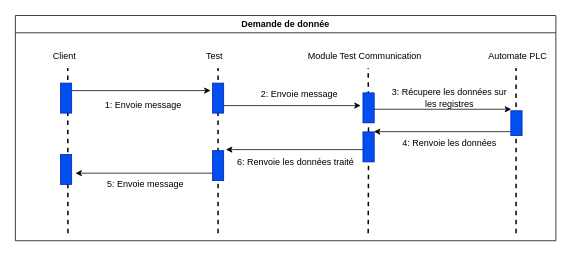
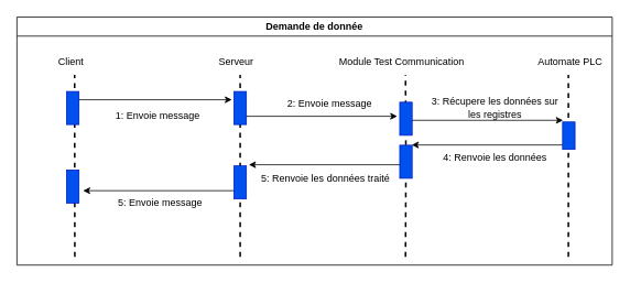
  <mxCell id="0" />
  <mxCell id="1" parent="0" />
  <mxCell id="2" value="" style="edgeStyle=none;orthogonalLoop=1;jettySize=auto;html=1;hachureGap=4;fontFamily=Architects Daughter;fontSource=https%3A%2F%2Ffonts.googleapis.com%2Fcss%3Ffamily%3DArchitects%2BDaughter;fontSize=16;endArrow=none;endFill=0;strokeWidth=2;jumpStyle=none;dashed=1;" parent="1" edge="1"><mxGeometry width="80" relative="1" as="geometry"><mxPoint x="90" y="310" as="sourcePoint" /><mxPoint x="89.74" y="90" as="targetPoint" /></mxGeometry></mxCell>
  <mxCell id="3" value="" style="edgeStyle=none;orthogonalLoop=1;jettySize=auto;html=1;hachureGap=4;fontFamily=Architects Daughter;fontSource=https%3A%2F%2Ffonts.googleapis.com%2Fcss%3Ffamily%3DArchitects%2BDaughter;fontSize=16;endArrow=none;endFill=0;strokeWidth=2;jumpStyle=none;dashed=1;" parent="1" edge="1"><mxGeometry width="80" relative="1" as="geometry"><mxPoint x="290" y="310" as="sourcePoint" /><mxPoint x="290" y="90" as="targetPoint" /><Array as="points" /></mxGeometry></mxCell>
  <mxCell id="4" value="" style="edgeStyle=none;orthogonalLoop=1;jettySize=auto;html=1;hachureGap=4;fontFamily=Architects Daughter;fontSource=https%3A%2F%2Ffonts.googleapis.com%2Fcss%3Ffamily%3DArchitects%2BDaughter;fontSize=16;endArrow=none;endFill=0;strokeWidth=2;jumpStyle=none;dashed=1;startArrow=none;" parent="1" edge="1" source="23"><mxGeometry width="80" relative="1" as="geometry"><mxPoint x="490" y="310" as="sourcePoint" /><mxPoint x="490" y="90" as="targetPoint" /><Array as="points" /></mxGeometry></mxCell>
  <mxCell id="5" value="" style="edgeStyle=none;orthogonalLoop=1;jettySize=auto;html=1;sketch=0;" parent="1" edge="1"><mxGeometry width="100" relative="1" as="geometry"><mxPoint x="90" y="120" as="sourcePoint" /><mxPoint x="280" y="120" as="targetPoint" /><Array as="points" /></mxGeometry></mxCell>
  <mxCell id="6" value="1: Envoie message" style="text;html=1;align=center;verticalAlign=middle;resizable=0;points=[];autosize=1;strokeColor=none;fillColor=none;" parent="1" vertex="1"><mxGeometry x="125" y="125" width="130" height="30" as="geometry" /></mxCell>
  <mxCell id="7" value="Client" style="text;html=1;align=center;verticalAlign=middle;resizable=0;points=[];autosize=1;strokeColor=none;fillColor=none;" parent="1" vertex="1"><mxGeometry x="60" y="60" width="50" height="30" as="geometry" /></mxCell>
- <mxCell id="8" value="Test" style="text;html=1;align=center;verticalAlign=middle;resizable=0;points=[];autosize=1;strokeColor=none;fillColor=none;" parent="1" vertex="1"><mxGeometry x="250" y="60" width="70" height="30" as="geometry" /></mxCell>
+ <mxCell id="8" value="Serveur" style="text;html=1;align=center;verticalAlign=middle;resizable=0;points=[];autosize=1;strokeColor=none;fillColor=none;" parent="1" vertex="1"><mxGeometry x="250" y="60" width="70" height="30" as="geometry" /></mxCell>
  <mxCell id="9" value="Module Test Communication" style="text;html=1;align=center;verticalAlign=middle;resizable=0;points=[];autosize=1;strokeColor=none;fillColor=none;" parent="1" vertex="1"><mxGeometry x="400" y="60" width="170" height="30" as="geometry" /></mxCell>
  <mxCell id="10" value="Demande de donnée" style="swimlane;whiteSpace=wrap;html=1;fillColor=none;strokeColor=default;" parent="1" vertex="1"><mxGeometry x="20" y="20" width="720" height="300" as="geometry"><mxRectangle x="130" y="170" width="160" height="30" as="alternateBounds" /></mxGeometry></mxCell>
  <mxCell id="11" value="" style="whiteSpace=wrap;html=1;fillColor=#0050ef;fontColor=#ffffff;strokeColor=#001DBC;" parent="10" vertex="1"><mxGeometry x="60" y="90" width="15" height="40" as="geometry" /></mxCell>
  <mxCell id="12" value="" style="whiteSpace=wrap;html=1;fillColor=#0050ef;fontColor=#ffffff;strokeColor=#001DBC;" parent="10" vertex="1"><mxGeometry x="262.5" y="90" width="15" height="40" as="geometry" /></mxCell>
  <mxCell id="13" value="" style="whiteSpace=wrap;html=1;fillColor=#0050ef;fontColor=#ffffff;strokeColor=#001DBC;" vertex="1" parent="10"><mxGeometry x="463" y="103" width="15" height="40" as="geometry" /></mxCell>
  <mxCell id="14" value="" style="edgeStyle=none;orthogonalLoop=1;jettySize=auto;html=1;sketch=0;" edge="1" parent="10"><mxGeometry width="100" relative="1" as="geometry"><mxPoint x="277.5" y="120" as="sourcePoint" /><mxPoint x="460" y="120" as="targetPoint" /><Array as="points" /></mxGeometry></mxCell>
  <mxCell id="15" value="2: Envoie message" style="text;html=1;align=center;verticalAlign=middle;resizable=0;points=[];autosize=1;strokeColor=none;fillColor=none;" vertex="1" parent="10"><mxGeometry x="312.5" y="90" width="130" height="30" as="geometry" /></mxCell>
  <mxCell id="16" value="" style="edgeStyle=none;orthogonalLoop=1;jettySize=auto;html=1;hachureGap=4;fontFamily=Architects Daughter;fontSource=https%3A%2F%2Ffonts.googleapis.com%2Fcss%3Ffamily%3DArchitects%2BDaughter;fontSize=16;endArrow=none;endFill=0;strokeWidth=2;jumpStyle=none;dashed=1;" edge="1" parent="10"><mxGeometry width="80" relative="1" as="geometry"><mxPoint x="667" y="290" as="sourcePoint" /><mxPoint x="667" y="70" as="targetPoint" /><Array as="points" /></mxGeometry></mxCell>
  <mxCell id="17" value="Automate PLC" style="text;html=1;align=center;verticalAlign=middle;resizable=0;points=[];autosize=1;strokeColor=none;fillColor=none;" vertex="1" parent="10"><mxGeometry x="619" y="40" width="100" height="30" as="geometry" /></mxCell>
  <mxCell id="18" value="" style="edgeStyle=none;orthogonalLoop=1;jettySize=auto;html=1;sketch=0;" edge="1" parent="10"><mxGeometry width="100" relative="1" as="geometry"><mxPoint x="478.0" y="124.87" as="sourcePoint" /><mxPoint x="660.5" y="124.87" as="targetPoint" /><Array as="points" /></mxGeometry></mxCell>
  <mxCell id="19" value="3: Récupere les données sur &lt;br&gt;les registres" style="text;html=1;align=center;verticalAlign=middle;resizable=0;points=[];autosize=1;strokeColor=none;fillColor=none;" vertex="1" parent="10"><mxGeometry x="488" y="89.87" width="180" height="40" as="geometry" /></mxCell>
  <mxCell id="20" value="" style="whiteSpace=wrap;html=1;fillColor=#0050ef;fontColor=#ffffff;strokeColor=#001DBC;" vertex="1" parent="10"><mxGeometry x="660" y="126.87" width="15" height="33.13" as="geometry" /></mxCell>
  <mxCell id="21" value="" style="whiteSpace=wrap;html=1;fillColor=#0050ef;fontColor=#ffffff;strokeColor=#001DBC;" vertex="1" parent="10"><mxGeometry x="262.5" y="180" width="15" height="40" as="geometry" /></mxCell>
  <mxCell id="22" value="" style="edgeStyle=none;orthogonalLoop=1;jettySize=auto;html=1;sketch=0;startArrow=classic;startFill=1;endArrow=none;endFill=0;" edge="1" parent="10"><mxGeometry width="100" relative="1" as="geometry"><mxPoint x="477.5" y="154.7" as="sourcePoint" /><mxPoint x="660" y="154.7" as="targetPoint" /><Array as="points" /></mxGeometry></mxCell>
  <mxCell id="23" value="" style="whiteSpace=wrap;html=1;fillColor=#0050ef;fontColor=#ffffff;strokeColor=#001DBC;" vertex="1" parent="10"><mxGeometry x="463" y="155" width="15" height="40" as="geometry" /></mxCell>
  <mxCell id="24" value="4: Renvoie les données" style="text;html=1;align=center;verticalAlign=middle;resizable=0;points=[];autosize=1;strokeColor=none;fillColor=none;" vertex="1" parent="10"><mxGeometry x="503" y="155" width="150" height="30" as="geometry" /></mxCell>
  <mxCell id="25" value="" style="edgeStyle=none;orthogonalLoop=1;jettySize=auto;html=1;sketch=0;startArrow=classic;startFill=1;endArrow=none;endFill=0;" edge="1" parent="10"><mxGeometry width="100" relative="1" as="geometry"><mxPoint x="280.5" y="178.63" as="sourcePoint" /><mxPoint x="463" y="178.63" as="targetPoint" /><Array as="points" /></mxGeometry></mxCell>
- <mxCell id="26" value="6: Renvoie les données traité" style="text;html=1;align=center;verticalAlign=middle;resizable=0;points=[];autosize=1;strokeColor=none;fillColor=none;" vertex="1" parent="10"><mxGeometry x="283" y="180" width="180" height="30" as="geometry" /></mxCell>
+ <mxCell id="26" value="5: Renvoie les données traité" style="text;html=1;align=center;verticalAlign=middle;resizable=0;points=[];autosize=1;strokeColor=none;fillColor=none;" vertex="1" parent="10"><mxGeometry x="283" y="180" width="180" height="30" as="geometry" /></mxCell>
  <mxCell id="27" value="" style="whiteSpace=wrap;html=1;fillColor=#0050ef;fontColor=#ffffff;strokeColor=#001DBC;" vertex="1" parent="10"><mxGeometry x="60" y="185" width="15" height="40" as="geometry" /></mxCell>
  <mxCell id="28" value="" style="edgeStyle=none;orthogonalLoop=1;jettySize=auto;html=1;sketch=0;startArrow=classic;startFill=1;endArrow=none;endFill=0;" edge="1" parent="10"><mxGeometry width="100" relative="1" as="geometry"><mxPoint x="80" y="210.0" as="sourcePoint" /><mxPoint x="262.5" y="210.0" as="targetPoint" /><Array as="points" /></mxGeometry></mxCell>
  <mxCell id="29" value="5: Envoie message" style="text;html=1;align=center;verticalAlign=middle;resizable=0;points=[];autosize=1;strokeColor=none;fillColor=none;" vertex="1" parent="10"><mxGeometry x="107.5" y="210" width="130" height="30" as="geometry" /></mxCell>
  <mxCell id="30" value="" style="edgeStyle=none;orthogonalLoop=1;jettySize=auto;html=1;hachureGap=4;fontFamily=Architects Daughter;fontSource=https%3A%2F%2Ffonts.googleapis.com%2Fcss%3Ffamily%3DArchitects%2BDaughter;fontSize=16;endArrow=none;endFill=0;strokeWidth=2;jumpStyle=none;dashed=1;" edge="1" parent="1" target="23"><mxGeometry width="80" relative="1" as="geometry"><mxPoint x="490" y="310" as="sourcePoint" /><mxPoint x="490" y="90" as="targetPoint" /><Array as="points" /></mxGeometry></mxCell>
